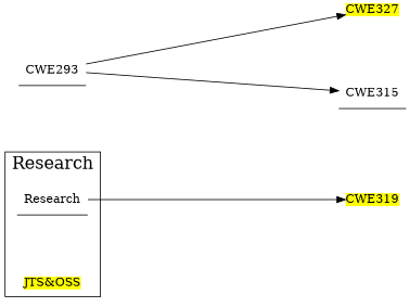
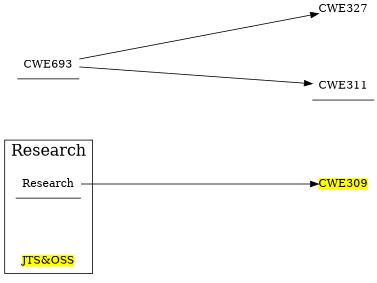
  digraph {
    nodesep=1
    rankdir=LR
    ranksep=4
    splines=true
    node [color=black fillcolor=white shape=underline style=filled]
    n1 [label=Research]
    n2 [fillcolor=yellow label="JTS&OSS" shape=plain]
-   n3 [fillcolor=yellow label=CWE319 shape=plain]
-   n4 [label=CWE293]
-   n5 [fillcolor=yellow label=CWE327 shape=plain]
-   n6 [label=CWE315]
+   n3 [fillcolor=yellow label=CWE309 shape=plain]
+   n4 [label=CWE693]
+   n5 [label=CWE327 shape=plain]
+   n6 [label=CWE311]
    subgraph cluster_1 {
      fontsize=20
      label=Research
      n1
      n2
    }
    n1 -> n3
    n4 -> n5
    n4 -> n6
  }
